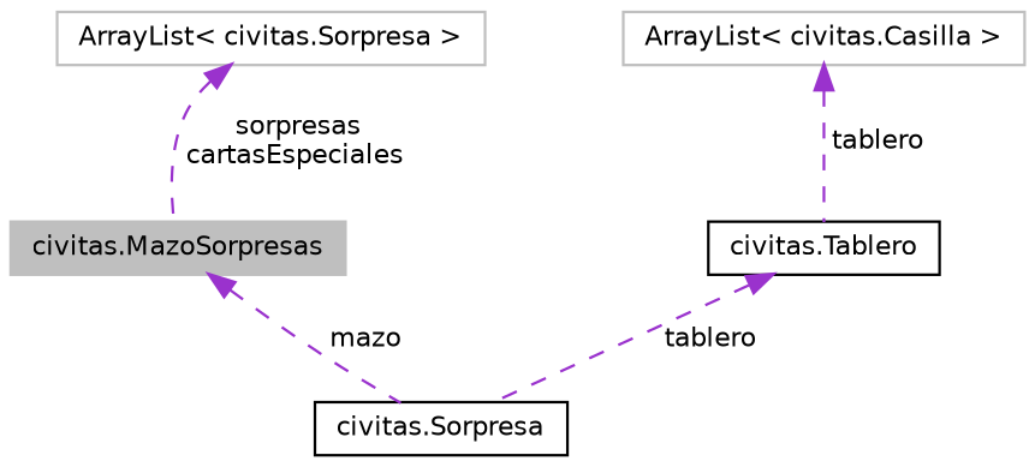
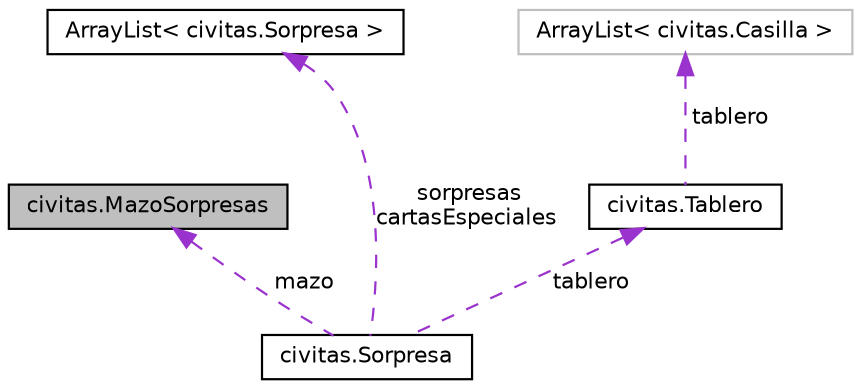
  digraph {
    node [color=black fillcolor=white fontname=Helvetica fontsize=10 shape=record style=filled]
    edge [color=darkorchid3 dir=back fontname=Helvetica fontsize=10 labelfontname=Helvetica labelfontsize=10 style=dashed]
-   n1 [color=grey75 fillcolor=grey75 fontcolor=black height=0.2 label="civitas.MazoSorpresas" width=0.4]
+   n1 [fillcolor=grey75 fontcolor=black height=0.2 label="civitas.MazoSorpresas" width=0.4]
    n2 [height=0.2 label="civitas.Sorpresa" width=0.4]
-   n3 [color=grey75 height=0.2 label="ArrayList\< civitas.Sorpresa \>" width=0.4]
+   n3 [height=0.2 label="ArrayList\< civitas.Sorpresa \>" width=0.4]
    n4 [height=0.2 label="civitas.Tablero" width=0.4]
    n5 [color=grey75 height=0.2 label="ArrayList\< civitas.Casilla \>" width=0.4]
    n1 -> n2 [label=" mazo"]
-   n3 -> n1 [label=" sorpresas\ncartasEspeciales"]
+   n3 -> n2 [label=" sorpresas\ncartasEspeciales"]
    n4 -> n2 [label=" tablero"]
    n5 -> n4 [label=" tablero"]
  }
